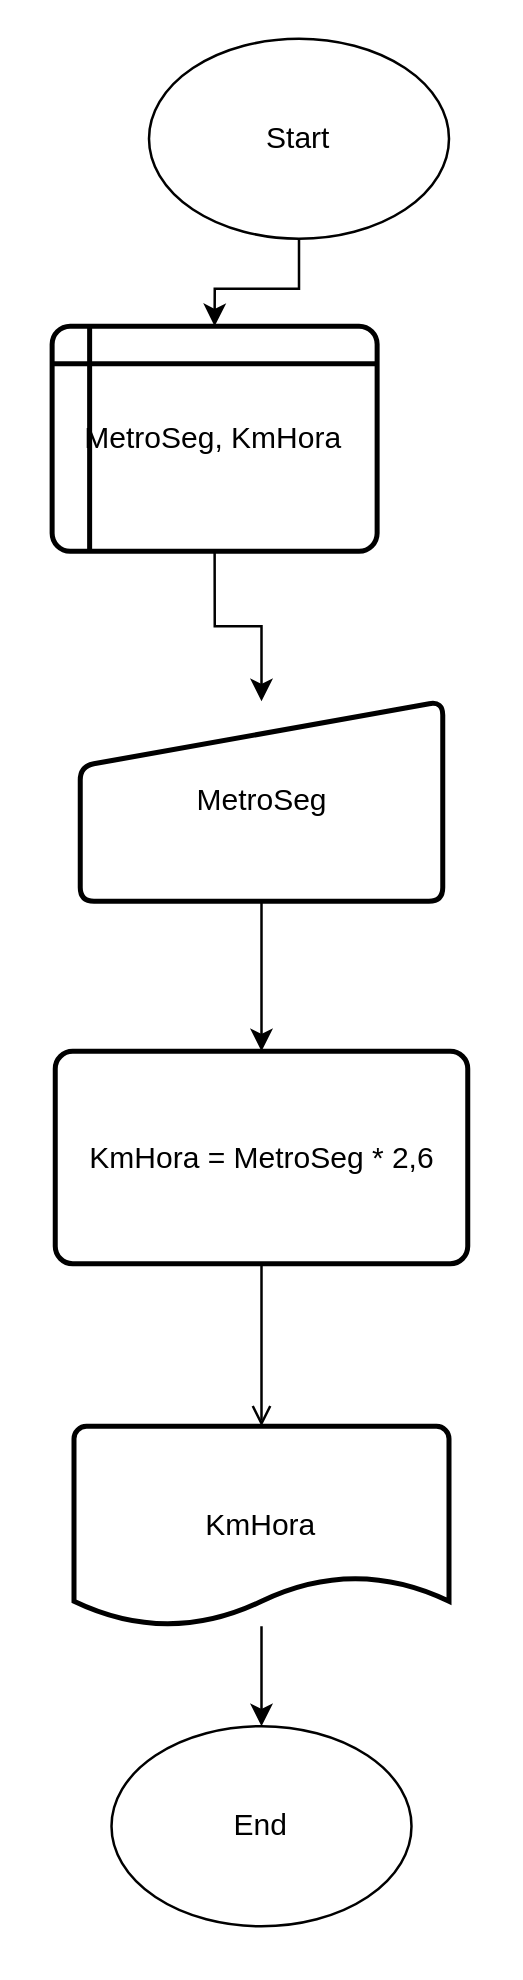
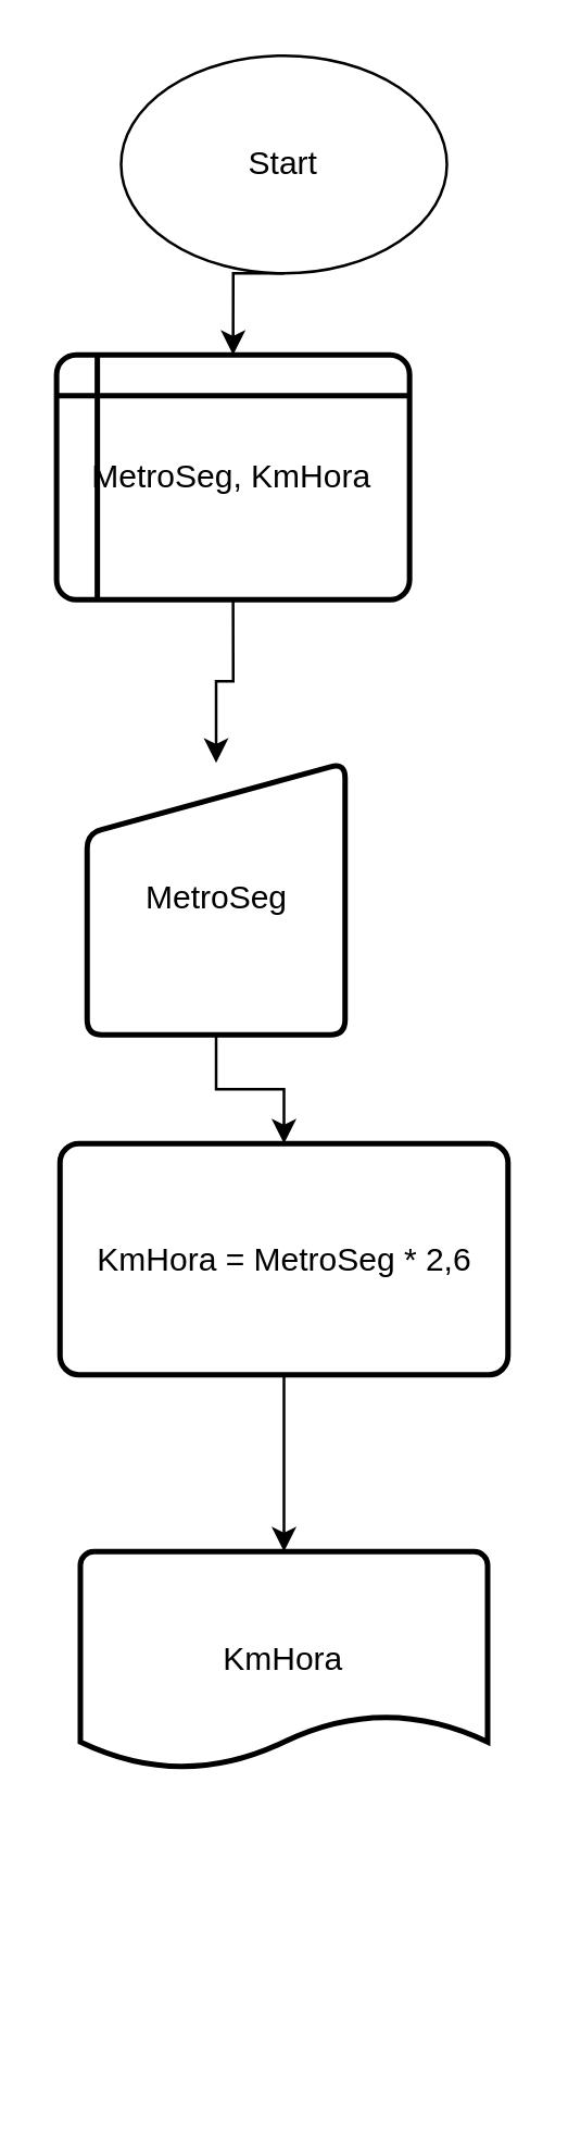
  <mxCell id="0" />
  <mxCell id="1" parent="0" />
  <mxCell id="2" style="edgeStyle=orthogonalEdgeStyle;rounded=0;orthogonalLoop=1;jettySize=auto;html=1;exitX=0.5;exitY=1;exitDx=0;exitDy=0;entryX=0.5;entryY=0;entryDx=0;entryDy=0;" edge="1" parent="1" source="3" target="5"><mxGeometry relative="1" as="geometry" /></mxCell>
- <mxCell id="3" value="Start" style="ellipse;whiteSpace=wrap;html=1;" vertex="1" parent="1"><mxGeometry x="59" y="15" width="120" height="80" as="geometry" /></mxCell>
+ <mxCell id="3" value="Start" style="ellipse;whiteSpace=wrap;html=1;" vertex="1" parent="1"><mxGeometry x="44" y="20" width="120" height="80" as="geometry" /></mxCell>
  <mxCell id="4" style="edgeStyle=orthogonalEdgeStyle;rounded=0;orthogonalLoop=1;jettySize=auto;html=1;exitX=0.5;exitY=1;exitDx=0;exitDy=0;entryX=0.5;entryY=0;entryDx=0;entryDy=0;" edge="1" parent="1" source="5" target="7"><mxGeometry relative="1" as="geometry" /></mxCell>
  <mxCell id="5" value="MetroSeg, KmHora" style="shape=internalStorage;whiteSpace=wrap;html=1;dx=15;dy=15;rounded=1;arcSize=8;strokeWidth=2;" vertex="1" parent="1"><mxGeometry x="20.25" y="130" width="130" height="90" as="geometry" /></mxCell>
  <mxCell id="6" style="edgeStyle=orthogonalEdgeStyle;rounded=0;orthogonalLoop=1;jettySize=auto;html=1;exitX=0.5;exitY=1;exitDx=0;exitDy=0;entryX=0.5;entryY=0;entryDx=0;entryDy=0;" edge="1" parent="1" source="7" target="9"><mxGeometry relative="1" as="geometry" /></mxCell>
- <mxCell id="7" value="MetroSeg" style="html=1;strokeWidth=2;shape=manualInput;whiteSpace=wrap;rounded=1;size=26;arcSize=11;" vertex="1" parent="1"><mxGeometry x="31.5" y="280" width="145" height="80" as="geometry" /></mxCell>
- <mxCell id="8" style="edgeStyle=orthogonalEdgeStyle;rounded=0;orthogonalLoop=1;jettySize=auto;html=1;exitX=0.5;exitY=1;exitDx=0;exitDy=0;entryX=0.5;entryY=0;entryDx=0;entryDy=0;entryPerimeter=0;endArrow=open;" edge="1" parent="1" source="9" target="10"><mxGeometry relative="1" as="geometry" /></mxCell>
+ <mxCell id="7" value="MetroSeg" style="html=1;strokeWidth=2;shape=manualInput;whiteSpace=wrap;rounded=1;size=26;arcSize=11;" vertex="1" parent="1"><mxGeometry x="31.5" y="280" width="95" height="100" as="geometry" /></mxCell>
+ <mxCell id="8" style="edgeStyle=orthogonalEdgeStyle;rounded=0;orthogonalLoop=1;jettySize=auto;html=1;exitX=0.5;exitY=1;exitDx=0;exitDy=0;entryX=0.5;entryY=0;entryDx=0;entryDy=0;entryPerimeter=0;" edge="1" parent="1" source="9" target="10"><mxGeometry relative="1" as="geometry" /></mxCell>
  <mxCell id="9" value="KmHora = MetroSeg * 2,6" style="rounded=1;whiteSpace=wrap;html=1;absoluteArcSize=1;arcSize=14;strokeWidth=2;" vertex="1" parent="1"><mxGeometry x="21.5" y="420" width="165" height="85" as="geometry" /></mxCell>
  <mxCell id="10" value="KmHora" style="strokeWidth=2;html=1;shape=mxgraph.flowchart.document2;whiteSpace=wrap;size=0.25;" vertex="1" parent="1"><mxGeometry x="29" y="570" width="150" height="80" as="geometry" /></mxCell>
- <mxCell id="11" value="End" style="ellipse;whiteSpace=wrap;html=1;" vertex="1" parent="1"><mxGeometry x="44" y="690" width="120" height="80" as="geometry" /></mxCell>
- <mxCell id="12" value="" style="endArrow=classic;html=1;entryX=0.5;entryY=0;entryDx=0;entryDy=0;" edge="1" parent="1" source="10" target="11"><mxGeometry width="50" height="50" relative="1" as="geometry"><mxPoint x="364" y="400" as="sourcePoint" /><mxPoint x="414" y="350" as="targetPoint" /></mxGeometry></mxCell>
